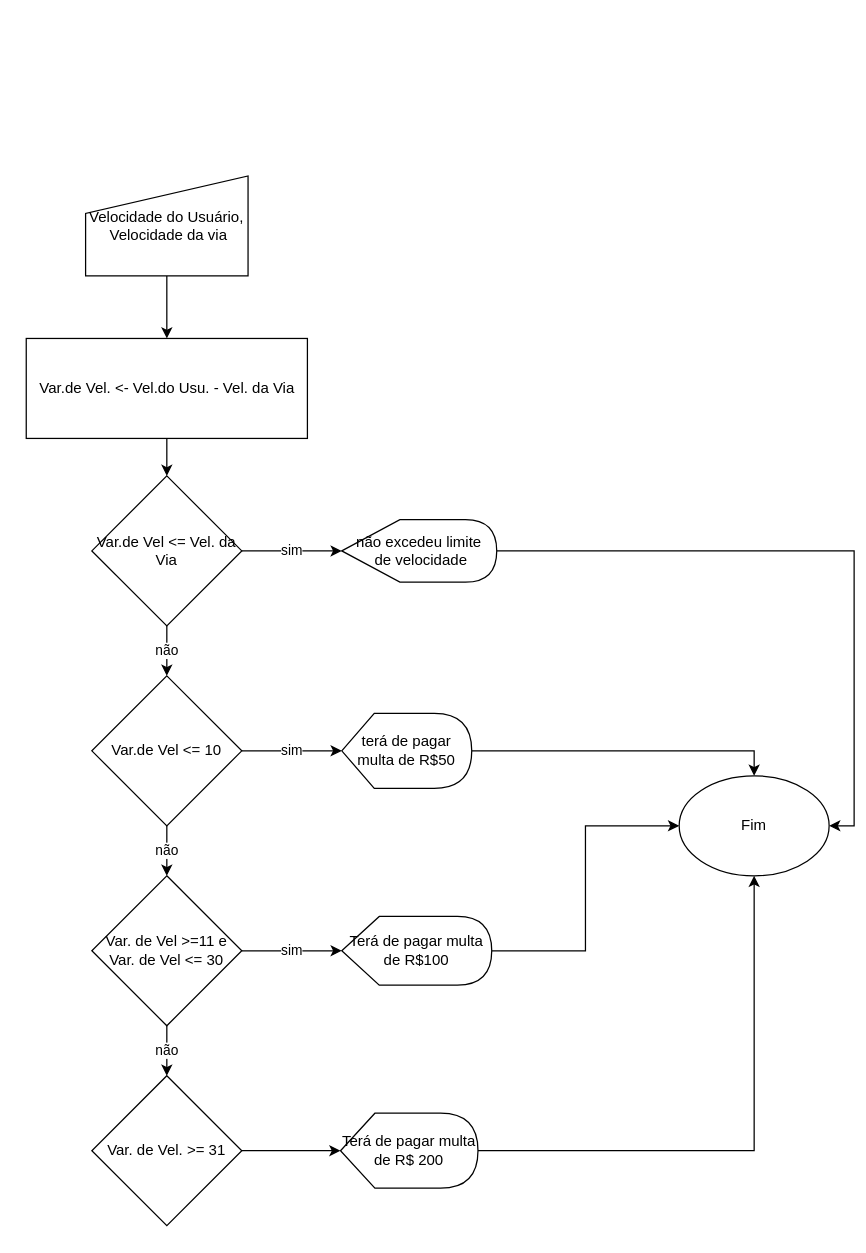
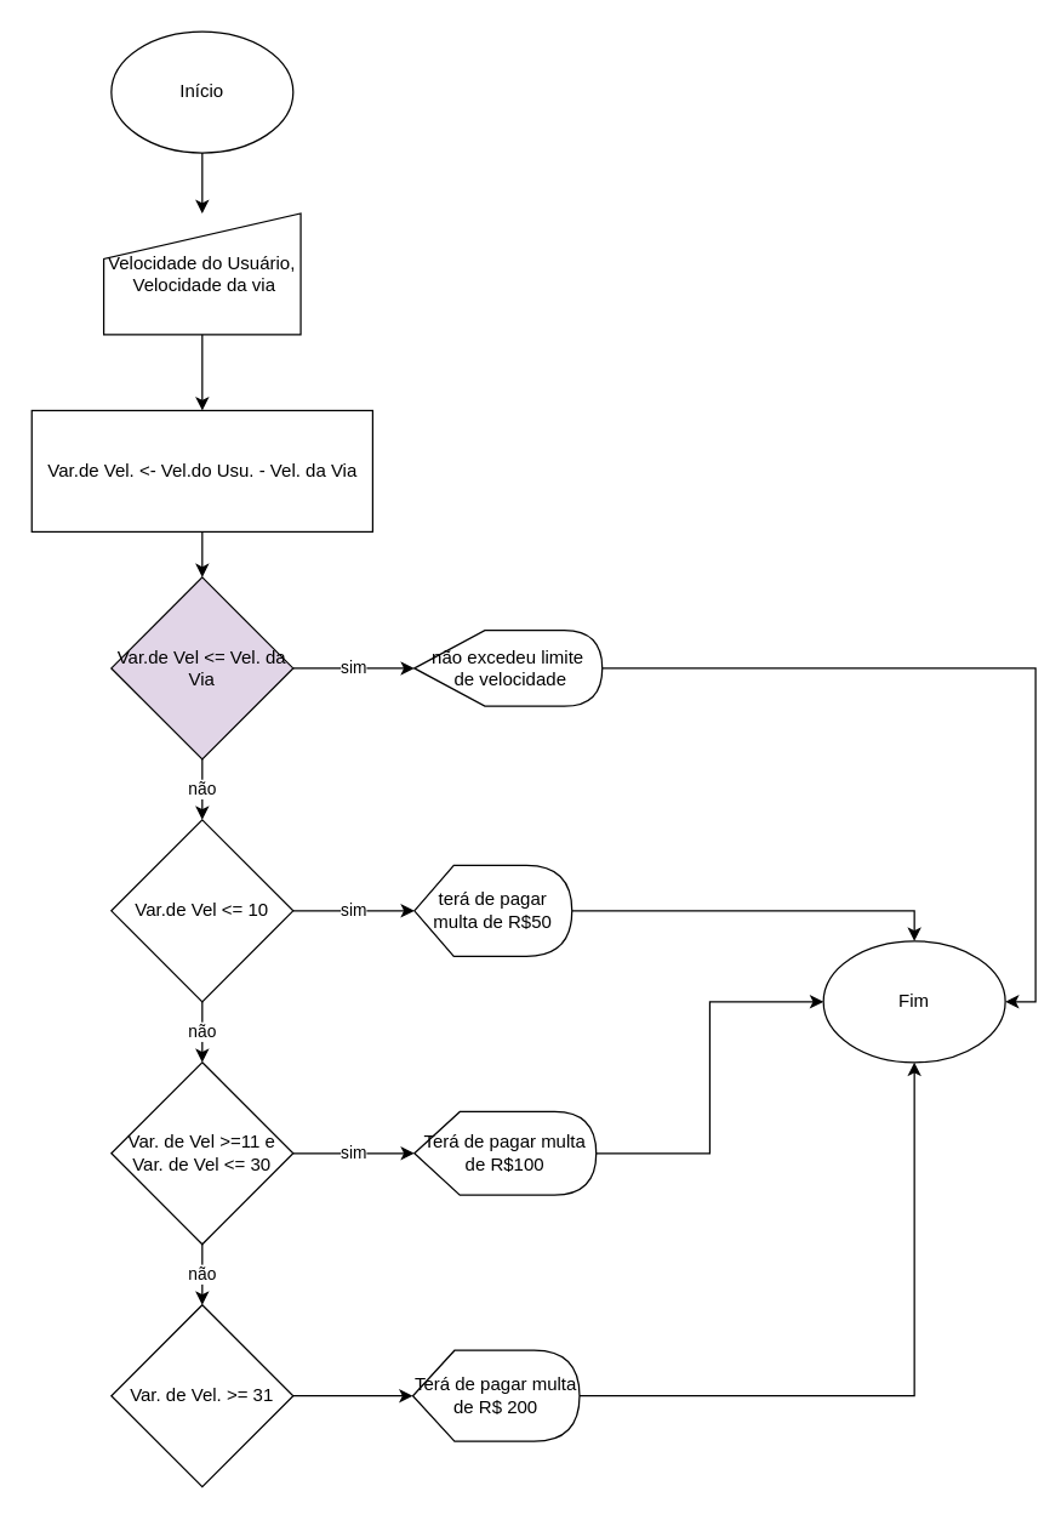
  <mxCell id="0" />
  <mxCell id="1" parent="0" />
+ <mxCell id="2" value="" style="edgeStyle=orthogonalEdgeStyle;rounded=0;orthogonalLoop=1;jettySize=auto;html=1;" edge="1" parent="1" source="3" target="5"><mxGeometry relative="1" as="geometry" /></mxCell>
+ <mxCell id="3" value="Início" style="ellipse;whiteSpace=wrap;html=1;" vertex="1" parent="1"><mxGeometry x="73" y="20" width="120" height="80" as="geometry" /></mxCell>
  <mxCell id="4" value="" style="edgeStyle=orthogonalEdgeStyle;rounded=0;orthogonalLoop=1;jettySize=auto;html=1;" edge="1" parent="1" source="5" target="7"><mxGeometry relative="1" as="geometry" /></mxCell>
  <mxCell id="5" value="Velocidade do Usuário,&lt;br&gt;&amp;nbsp;Velocidade da via" style="shape=manualInput;whiteSpace=wrap;html=1;" vertex="1" parent="1"><mxGeometry x="68" y="140" width="130" height="80" as="geometry" /></mxCell>
  <mxCell id="6" value="" style="edgeStyle=orthogonalEdgeStyle;rounded=0;orthogonalLoop=1;jettySize=auto;html=1;" edge="1" parent="1" source="7" target="10"><mxGeometry relative="1" as="geometry" /></mxCell>
  <mxCell id="7" value="Var.de Vel. &amp;lt;- Vel.do Usu. - Vel. da Via" style="rounded=0;whiteSpace=wrap;html=1;fontFamily=Helvetica;fontSize=12;fontColor=#000000;align=center;strokeColor=#000000;fillColor=#ffffff;" vertex="1" parent="1"><mxGeometry x="20.5" y="270" width="225" height="80" as="geometry" /></mxCell>
  <mxCell id="8" value="sim" style="edgeStyle=orthogonalEdgeStyle;rounded=0;orthogonalLoop=1;jettySize=auto;html=1;" edge="1" parent="1" source="10" target="12"><mxGeometry relative="1" as="geometry" /></mxCell>
  <mxCell id="9" value="não" style="edgeStyle=orthogonalEdgeStyle;rounded=0;orthogonalLoop=1;jettySize=auto;html=1;" edge="1" parent="1" source="10" target="15"><mxGeometry relative="1" as="geometry" /></mxCell>
- <mxCell id="10" value="Var.de Vel &amp;lt;= Vel. da Via" style="rhombus;whiteSpace=wrap;html=1;rounded=0;" vertex="1" parent="1"><mxGeometry x="73" y="380" width="120" height="120" as="geometry" /></mxCell>
+ <mxCell id="10" value="Var.de Vel &amp;lt;= Vel. da Via" style="rhombus;whiteSpace=wrap;html=1;rounded=0;fillColor=#e1d5e7;" vertex="1" parent="1"><mxGeometry x="73" y="380" width="120" height="120" as="geometry" /></mxCell>
  <mxCell id="11" style="edgeStyle=orthogonalEdgeStyle;rounded=0;orthogonalLoop=1;jettySize=auto;html=1;entryX=1;entryY=0.5;entryDx=0;entryDy=0;" edge="1" parent="1" source="12" target="27"><mxGeometry relative="1" as="geometry" /></mxCell>
  <mxCell id="12" value="não excedeu limite&lt;br&gt;&amp;nbsp;de velocidade" style="shape=display;whiteSpace=wrap;html=1;size=0.375;" vertex="1" parent="1"><mxGeometry x="273" y="415" width="124" height="50" as="geometry" /></mxCell>
  <mxCell id="13" value="sim" style="edgeStyle=orthogonalEdgeStyle;rounded=0;orthogonalLoop=1;jettySize=auto;html=1;" edge="1" parent="1" source="15" target="17"><mxGeometry relative="1" as="geometry" /></mxCell>
  <mxCell id="14" value="não" style="edgeStyle=orthogonalEdgeStyle;rounded=0;orthogonalLoop=1;jettySize=auto;html=1;" edge="1" parent="1" source="15" target="20"><mxGeometry relative="1" as="geometry" /></mxCell>
  <mxCell id="15" value="Var.de Vel &amp;lt;= 10" style="rhombus;whiteSpace=wrap;html=1;rounded=0;" vertex="1" parent="1"><mxGeometry x="73" y="540" width="120" height="120" as="geometry" /></mxCell>
  <mxCell id="16" style="edgeStyle=orthogonalEdgeStyle;rounded=0;orthogonalLoop=1;jettySize=auto;html=1;entryX=0.5;entryY=0;entryDx=0;entryDy=0;" edge="1" parent="1" source="17" target="27"><mxGeometry relative="1" as="geometry"><Array as="points"><mxPoint x="603" y="600" /></Array></mxGeometry></mxCell>
  <mxCell id="17" value="terá de pagar multa de R$50" style="shape=display;whiteSpace=wrap;html=1;" vertex="1" parent="1"><mxGeometry x="273" y="570" width="104" height="60" as="geometry" /></mxCell>
  <mxCell id="18" value="sim" style="edgeStyle=orthogonalEdgeStyle;rounded=0;orthogonalLoop=1;jettySize=auto;html=1;" edge="1" parent="1" source="20" target="22"><mxGeometry relative="1" as="geometry" /></mxCell>
  <mxCell id="19" value="não" style="edgeStyle=orthogonalEdgeStyle;rounded=0;orthogonalLoop=1;jettySize=auto;html=1;" edge="1" parent="1" source="20" target="24"><mxGeometry relative="1" as="geometry" /></mxCell>
  <mxCell id="20" value="Var. de Vel &amp;gt;=11 e Var. de Vel &amp;lt;= 30" style="rhombus;whiteSpace=wrap;html=1;rounded=0;" vertex="1" parent="1"><mxGeometry x="73" y="700" width="120" height="120" as="geometry" /></mxCell>
  <mxCell id="21" style="edgeStyle=orthogonalEdgeStyle;rounded=0;orthogonalLoop=1;jettySize=auto;html=1;entryX=0;entryY=0.5;entryDx=0;entryDy=0;" edge="1" parent="1" source="22" target="27"><mxGeometry relative="1" as="geometry" /></mxCell>
  <mxCell id="22" value="Terá de pagar multa de R$100" style="shape=display;whiteSpace=wrap;html=1;" vertex="1" parent="1"><mxGeometry x="273" y="732.5" width="120" height="55" as="geometry" /></mxCell>
  <mxCell id="23" value="" style="edgeStyle=orthogonalEdgeStyle;rounded=0;orthogonalLoop=1;jettySize=auto;html=1;" edge="1" parent="1" source="24" target="26"><mxGeometry relative="1" as="geometry" /></mxCell>
  <mxCell id="24" value="Var. de Vel. &amp;gt;= 31" style="rhombus;whiteSpace=wrap;html=1;rounded=0;" vertex="1" parent="1"><mxGeometry x="73" y="860" width="120" height="120" as="geometry" /></mxCell>
  <mxCell id="25" style="edgeStyle=orthogonalEdgeStyle;rounded=0;orthogonalLoop=1;jettySize=auto;html=1;entryX=0.5;entryY=1;entryDx=0;entryDy=0;" edge="1" parent="1" source="26" target="27"><mxGeometry relative="1" as="geometry" /></mxCell>
  <mxCell id="26" value="Terá de pagar multa de R$ 200" style="shape=display;whiteSpace=wrap;html=1;" vertex="1" parent="1"><mxGeometry x="272" y="890" width="110" height="60" as="geometry" /></mxCell>
  <mxCell id="27" value="Fim" style="ellipse;whiteSpace=wrap;html=1;" vertex="1" parent="1"><mxGeometry x="543" y="620" width="120" height="80" as="geometry" /></mxCell>
